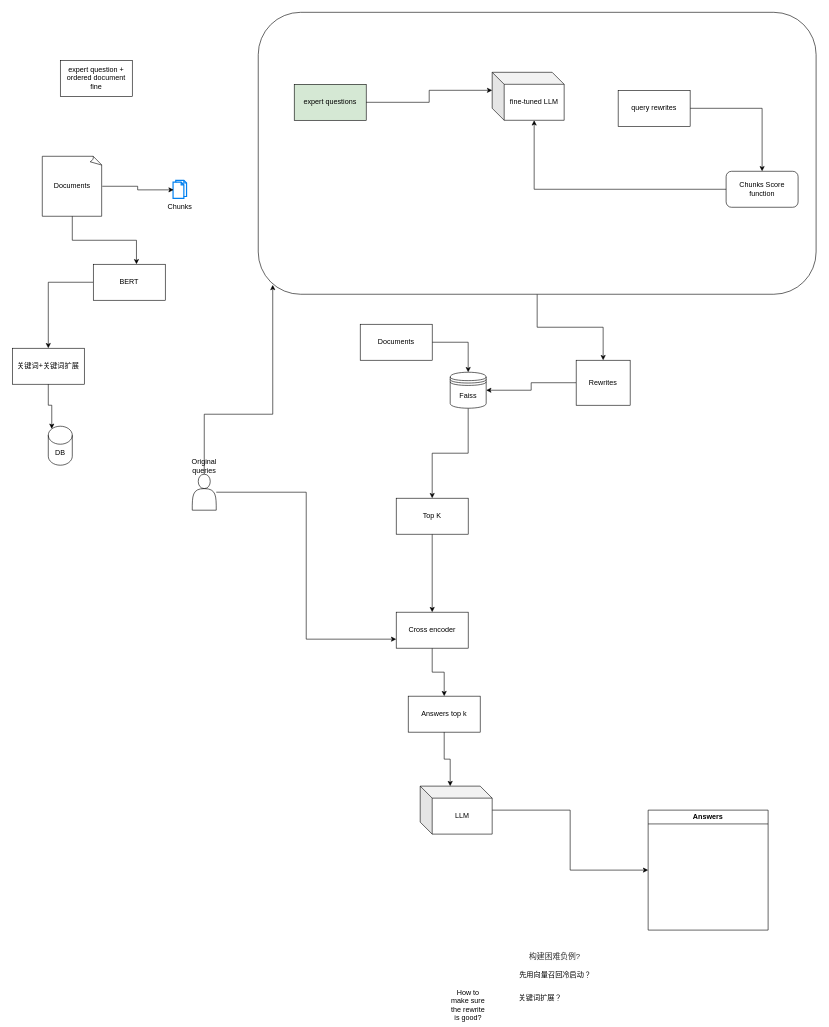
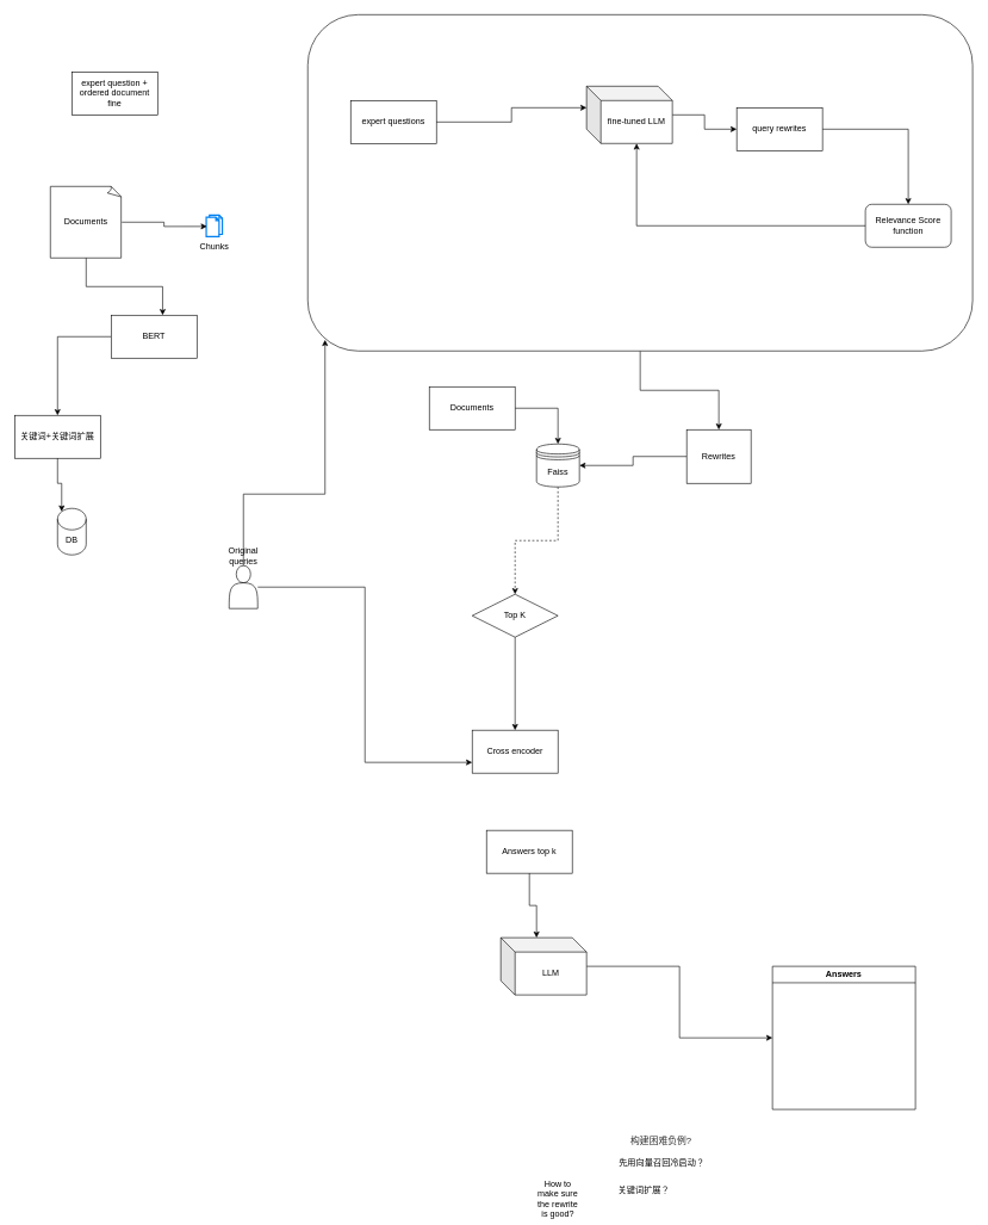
  <mxCell id="0" />
  <mxCell id="1" parent="0" />
  <mxCell id="2" style="edgeStyle=orthogonalEdgeStyle;rounded=0;orthogonalLoop=1;jettySize=auto;html=1;" edge="1" parent="1" source="3" target="32"><mxGeometry relative="1" as="geometry" /></mxCell>
  <mxCell id="3" value="" style="rounded=1;whiteSpace=wrap;html=1;" vertex="1" parent="1"><mxGeometry x="430" y="20" width="930" height="470" as="geometry" /></mxCell>
- <mxCell id="4" style="edgeStyle=orthogonalEdgeStyle;rounded=0;orthogonalLoop=1;jettySize=auto;html=1;" edge="1" parent="1" source="5" target="34"><mxGeometry relative="1" as="geometry" /></mxCell>
+ <mxCell id="4" style="edgeStyle=orthogonalEdgeStyle;rounded=0;orthogonalLoop=1;jettySize=auto;html=1;dashed=1;" edge="1" parent="1" source="5" target="34"><mxGeometry relative="1" as="geometry" /></mxCell>
  <mxCell id="5" value="Faiss" style="shape=datastore;whiteSpace=wrap;html=1;" vertex="1" parent="1"><mxGeometry x="750" y="620" width="60" height="60" as="geometry" /></mxCell>
  <mxCell id="6" style="edgeStyle=orthogonalEdgeStyle;rounded=0;orthogonalLoop=1;jettySize=auto;html=1;entryX=0;entryY=0.75;entryDx=0;entryDy=0;" edge="1" parent="1" source="7" target="38"><mxGeometry relative="1" as="geometry" /></mxCell>
  <mxCell id="7" value="Original queries&lt;br&gt;&lt;div&gt;&lt;br&gt;&lt;/div&gt;&lt;div&gt;&lt;br&gt;&lt;/div&gt;&lt;div&gt;&lt;br&gt;&lt;/div&gt;&lt;div&gt;&lt;br&gt;&lt;/div&gt;&lt;div&gt;&lt;br&gt;&lt;/div&gt;&lt;div&gt;&lt;br&gt;&lt;/div&gt;" style="shape=actor;whiteSpace=wrap;html=1;" vertex="1" parent="1"><mxGeometry x="320" y="790" width="40" height="60" as="geometry" /></mxCell>
  <mxCell id="8" value="How to make sure the rewrite is good?" style="text;html=1;align=center;verticalAlign=middle;whiteSpace=wrap;rounded=0;" vertex="1" parent="1"><mxGeometry x="750" y="1660" width="60" height="30" as="geometry" /></mxCell>
  <mxCell id="9" value="&lt;span style=&quot;font-style: normal; font-variant-caps: normal; font-weight: 400; letter-spacing: normal; orphans: auto; text-indent: 0px; text-transform: none; white-space: normal; widows: auto; word-spacing: 0px; -webkit-text-stroke-width: 0px; text-decoration: none; caret-color: rgb(51, 51, 51); color: rgb(51, 51, 51); font-family: &amp;quot;PingFang SC&amp;quot;, &amp;quot;Lantinghei SC&amp;quot;, &amp;quot;Microsoft Yahei&amp;quot;, &amp;quot;Hiragino Sans GB&amp;quot;, &amp;quot;Microsoft Sans Serif&amp;quot;, &amp;quot;WenQuanYi Micro Hei&amp;quot;, sans-serif; font-size: 13px; text-align: left; background-color: rgb(253, 253, 253); float: none; display: inline !important;&quot;&gt;构建困难负例?&lt;/span&gt;" style="text;whiteSpace=wrap;html=1;" vertex="1" parent="1"><mxGeometry x="880" y="1580" width="110" height="40" as="geometry" /></mxCell>
  <mxCell id="10" value="先用向量召回冷启动？" style="text;html=1;align=center;verticalAlign=middle;resizable=0;points=[];autosize=1;strokeColor=none;fillColor=none;" vertex="1" parent="1"><mxGeometry x="850" y="1610" width="150" height="30" as="geometry" /></mxCell>
  <mxCell id="11" value="关键词扩展？" style="text;html=1;align=center;verticalAlign=middle;resizable=0;points=[];autosize=1;strokeColor=none;fillColor=none;" vertex="1" parent="1"><mxGeometry x="860" y="1648" width="80" height="30" as="geometry" /></mxCell>
  <mxCell id="12" value="Documents" style="whiteSpace=wrap;html=1;shape=mxgraph.basic.document" vertex="1" parent="1"><mxGeometry x="70" y="260" width="100" height="100" as="geometry" /></mxCell>
  <mxCell id="13" value="Chunks" style="html=1;verticalLabelPosition=bottom;align=center;labelBackgroundColor=#ffffff;verticalAlign=top;strokeWidth=2;strokeColor=#0080F0;shadow=0;dashed=0;shape=mxgraph.ios7.icons.documents;" vertex="1" parent="1"><mxGeometry x="288" y="300" width="22.5" height="30" as="geometry" /></mxCell>
  <mxCell id="14" style="edgeStyle=orthogonalEdgeStyle;rounded=0;orthogonalLoop=1;jettySize=auto;html=1;entryX=0.044;entryY=0.533;entryDx=0;entryDy=0;entryPerimeter=0;" edge="1" parent="1" source="12" target="13"><mxGeometry relative="1" as="geometry" /></mxCell>
  <mxCell id="15" style="edgeStyle=orthogonalEdgeStyle;rounded=0;orthogonalLoop=1;jettySize=auto;html=1;" edge="1" parent="1" source="16" target="18"><mxGeometry relative="1" as="geometry" /></mxCell>
  <mxCell id="16" value="BERT" style="rounded=0;whiteSpace=wrap;html=1;" vertex="1" parent="1"><mxGeometry x="155" y="440" width="120" height="60" as="geometry" /></mxCell>
  <mxCell id="17" style="edgeStyle=orthogonalEdgeStyle;rounded=0;orthogonalLoop=1;jettySize=auto;html=1;entryX=0.6;entryY=0;entryDx=0;entryDy=0;entryPerimeter=0;" edge="1" parent="1" source="12" target="16"><mxGeometry relative="1" as="geometry" /></mxCell>
  <mxCell id="18" value="关键词+关键词扩展" style="whiteSpace=wrap;html=1;" vertex="1" parent="1"><mxGeometry x="20" y="580" width="120" height="60" as="geometry" /></mxCell>
  <mxCell id="19" value="DB" style="shape=cylinder3;whiteSpace=wrap;html=1;boundedLbl=1;backgroundOutline=1;size=15;" vertex="1" parent="1"><mxGeometry x="80" y="710" width="40" height="65" as="geometry" /></mxCell>
  <mxCell id="20" style="edgeStyle=orthogonalEdgeStyle;rounded=0;orthogonalLoop=1;jettySize=auto;html=1;entryX=0.145;entryY=0;entryDx=0;entryDy=4.35;entryPerimeter=0;" edge="1" parent="1" source="18" target="19"><mxGeometry relative="1" as="geometry" /></mxCell>
  <mxCell id="21" value="expert question + ordered document fine" style="whiteSpace=wrap;html=1;" vertex="1" parent="1"><mxGeometry x="100" y="100" width="120" height="60" as="geometry" /></mxCell>
+ <mxCell id="22" style="edgeStyle=orthogonalEdgeStyle;rounded=0;orthogonalLoop=1;jettySize=auto;html=1;entryX=0;entryY=0.5;entryDx=0;entryDy=0;" edge="1" parent="1" source="23" target="25"><mxGeometry relative="1" as="geometry" /></mxCell>
  <mxCell id="23" value="fine-tuned LLM" style="shape=cube;whiteSpace=wrap;html=1;boundedLbl=1;backgroundOutline=1;darkOpacity=0.05;darkOpacity2=0.1;" vertex="1" parent="1"><mxGeometry x="820" y="120" width="120" height="80" as="geometry" /></mxCell>
  <mxCell id="24" style="edgeStyle=orthogonalEdgeStyle;rounded=0;orthogonalLoop=1;jettySize=auto;html=1;entryX=0.5;entryY=0;entryDx=0;entryDy=0;" edge="1" parent="1" source="25" target="28"><mxGeometry relative="1" as="geometry" /></mxCell>
  <mxCell id="25" value="query rewrites" style="rounded=0;whiteSpace=wrap;html=1;" vertex="1" parent="1"><mxGeometry x="1030" y="150" width="120" height="60" as="geometry" /></mxCell>
- <mxCell id="26" value="expert questions" style="whiteSpace=wrap;html=1;fillColor=#d5e8d4;" vertex="1" parent="1"><mxGeometry x="490" y="140" width="120" height="60" as="geometry" /></mxCell>
+ <mxCell id="26" value="expert questions" style="whiteSpace=wrap;html=1;" vertex="1" parent="1"><mxGeometry x="490" y="140" width="120" height="60" as="geometry" /></mxCell>
  <mxCell id="27" style="edgeStyle=orthogonalEdgeStyle;rounded=0;orthogonalLoop=1;jettySize=auto;html=1;entryX=0;entryY=0;entryDx=0;entryDy=30;entryPerimeter=0;" edge="1" parent="1" source="26" target="23"><mxGeometry relative="1" as="geometry" /></mxCell>
- <mxCell id="28" value="Chunks Score function" style="rounded=1;whiteSpace=wrap;html=1;" vertex="1" parent="1"><mxGeometry x="1210" y="285" width="120" height="60" as="geometry" /></mxCell>
+ <mxCell id="28" value="Relevance Score function" style="rounded=1;whiteSpace=wrap;html=1;" vertex="1" parent="1"><mxGeometry x="1210" y="285" width="120" height="60" as="geometry" /></mxCell>
  <mxCell id="29" style="edgeStyle=orthogonalEdgeStyle;rounded=0;orthogonalLoop=1;jettySize=auto;html=1;entryX=0;entryY=0;entryDx=70;entryDy=80;entryPerimeter=0;" edge="1" parent="1" source="28" target="23"><mxGeometry relative="1" as="geometry" /></mxCell>
  <mxCell id="30" style="edgeStyle=orthogonalEdgeStyle;rounded=0;orthogonalLoop=1;jettySize=auto;html=1;entryX=0.026;entryY=0.967;entryDx=0;entryDy=0;entryPerimeter=0;" edge="1" parent="1" source="7" target="3"><mxGeometry relative="1" as="geometry"><Array as="points"><mxPoint x="340" y="690" /><mxPoint x="454" y="690" /></Array></mxGeometry></mxCell>
  <mxCell id="31" style="edgeStyle=orthogonalEdgeStyle;rounded=0;orthogonalLoop=1;jettySize=auto;html=1;entryX=1;entryY=0.5;entryDx=0;entryDy=0;" edge="1" parent="1" source="32" target="5"><mxGeometry relative="1" as="geometry" /></mxCell>
  <mxCell id="32" value="Rewrites" style="rounded=0;whiteSpace=wrap;html=1;" vertex="1" parent="1"><mxGeometry x="960" y="600" width="90" height="75" as="geometry" /></mxCell>
  <mxCell id="33" style="edgeStyle=orthogonalEdgeStyle;rounded=0;orthogonalLoop=1;jettySize=auto;html=1;entryX=0.5;entryY=0;entryDx=0;entryDy=0;" edge="1" parent="1" source="34" target="38"><mxGeometry relative="1" as="geometry" /></mxCell>
- <mxCell id="34" value="Top K" style="whiteSpace=wrap;html=1;" vertex="1" parent="1"><mxGeometry x="660" y="830" width="120" height="60" as="geometry" /></mxCell>
+ <mxCell id="34" value="Top K" style="rhombus;whiteSpace=wrap;html=1;" vertex="1" parent="1"><mxGeometry x="660" y="830" width="120" height="60" as="geometry" /></mxCell>
  <mxCell id="35" style="edgeStyle=orthogonalEdgeStyle;rounded=0;orthogonalLoop=1;jettySize=auto;html=1;entryX=0.5;entryY=0;entryDx=0;entryDy=0;" edge="1" parent="1" source="36" target="5"><mxGeometry relative="1" as="geometry" /></mxCell>
  <mxCell id="36" value="Documents" style="rounded=0;whiteSpace=wrap;html=1;" vertex="1" parent="1"><mxGeometry x="600" y="540" width="120" height="60" as="geometry" /></mxCell>
- <mxCell id="37" style="edgeStyle=orthogonalEdgeStyle;rounded=0;orthogonalLoop=1;jettySize=auto;html=1;" edge="1" parent="1" source="38" target="39"><mxGeometry relative="1" as="geometry" /></mxCell>
  <mxCell id="38" value="Cross encoder" style="whiteSpace=wrap;html=1;" vertex="1" parent="1"><mxGeometry x="660" y="1020" width="120" height="60" as="geometry" /></mxCell>
  <mxCell id="39" value="Answers top k" style="whiteSpace=wrap;html=1;" vertex="1" parent="1"><mxGeometry x="680" y="1160" width="120" height="60" as="geometry" /></mxCell>
  <mxCell id="40" style="edgeStyle=orthogonalEdgeStyle;rounded=0;orthogonalLoop=1;jettySize=auto;html=1;entryX=0;entryY=0.5;entryDx=0;entryDy=0;" edge="1" parent="1" source="41" target="43"><mxGeometry relative="1" as="geometry" /></mxCell>
  <mxCell id="41" value="LLM" style="shape=cube;whiteSpace=wrap;html=1;boundedLbl=1;backgroundOutline=1;darkOpacity=0.05;darkOpacity2=0.1;" vertex="1" parent="1"><mxGeometry x="700" y="1310" width="120" height="80" as="geometry" /></mxCell>
  <mxCell id="42" style="edgeStyle=orthogonalEdgeStyle;rounded=0;orthogonalLoop=1;jettySize=auto;html=1;entryX=0;entryY=0;entryDx=50.0;entryDy=0;entryPerimeter=0;" edge="1" parent="1" source="39" target="41"><mxGeometry relative="1" as="geometry" /></mxCell>
  <mxCell id="43" value="Answers" style="swimlane;whiteSpace=wrap;html=1;" vertex="1" parent="1"><mxGeometry x="1080" y="1350" width="200" height="200" as="geometry" /></mxCell>
